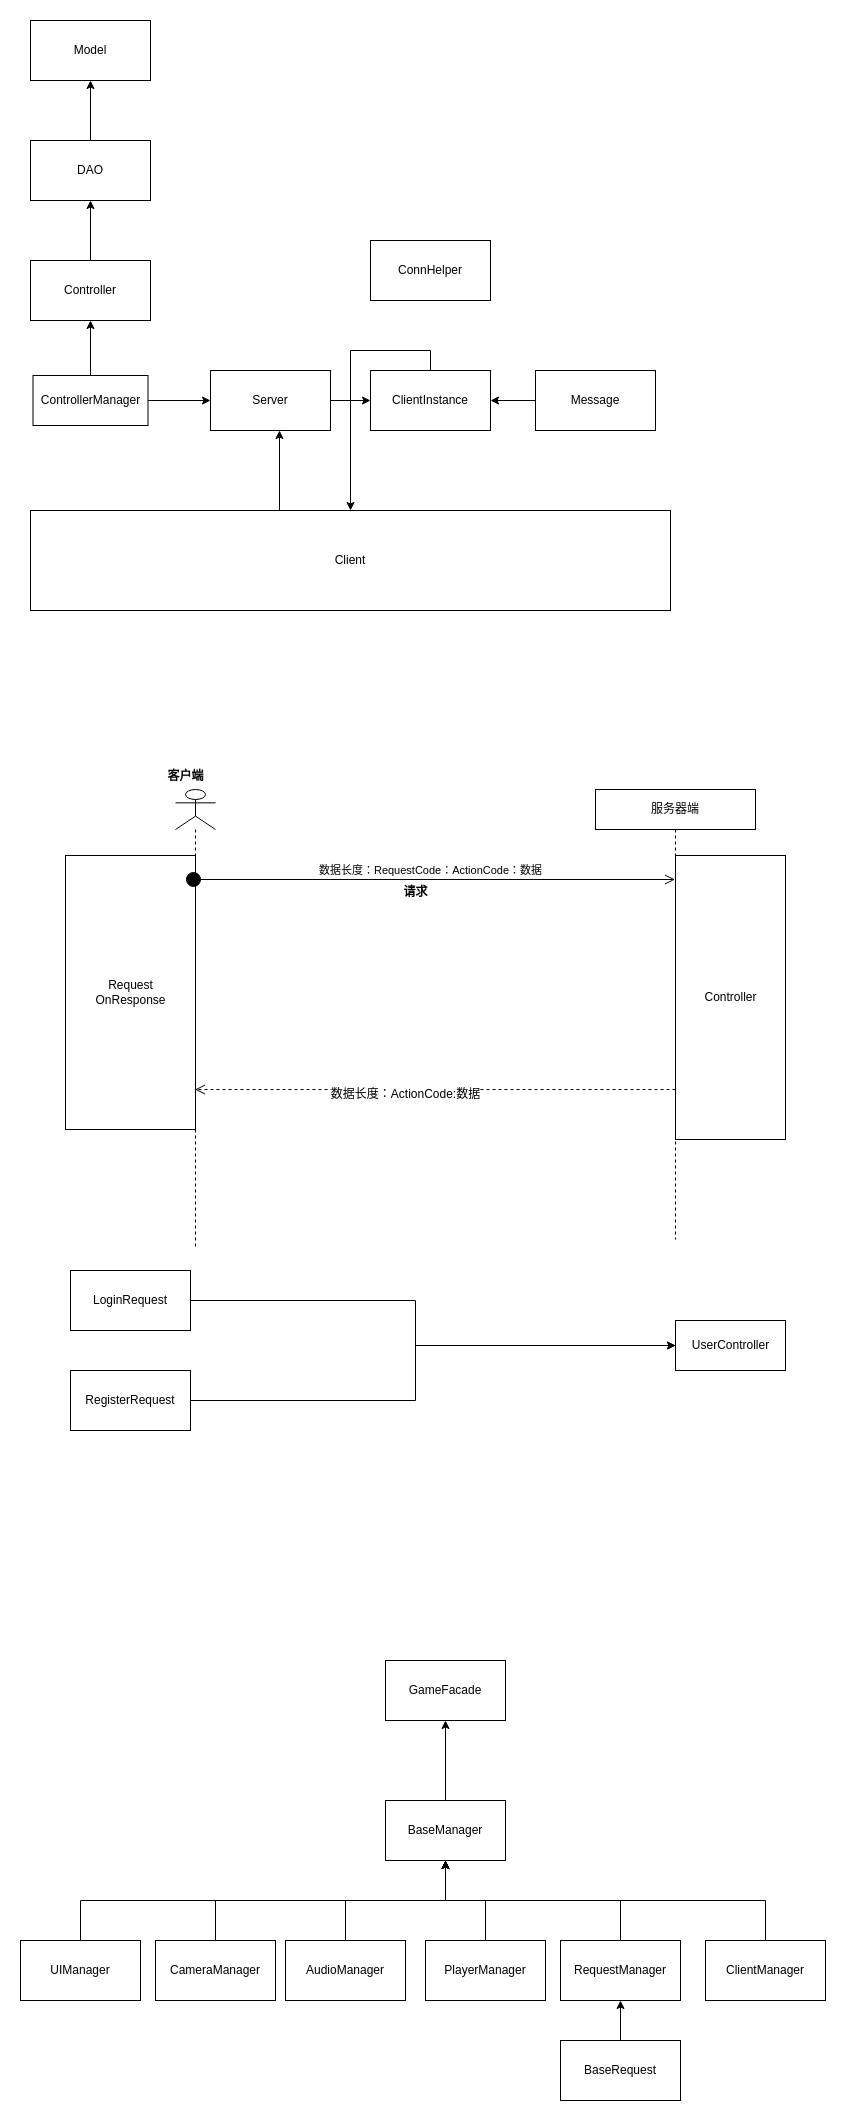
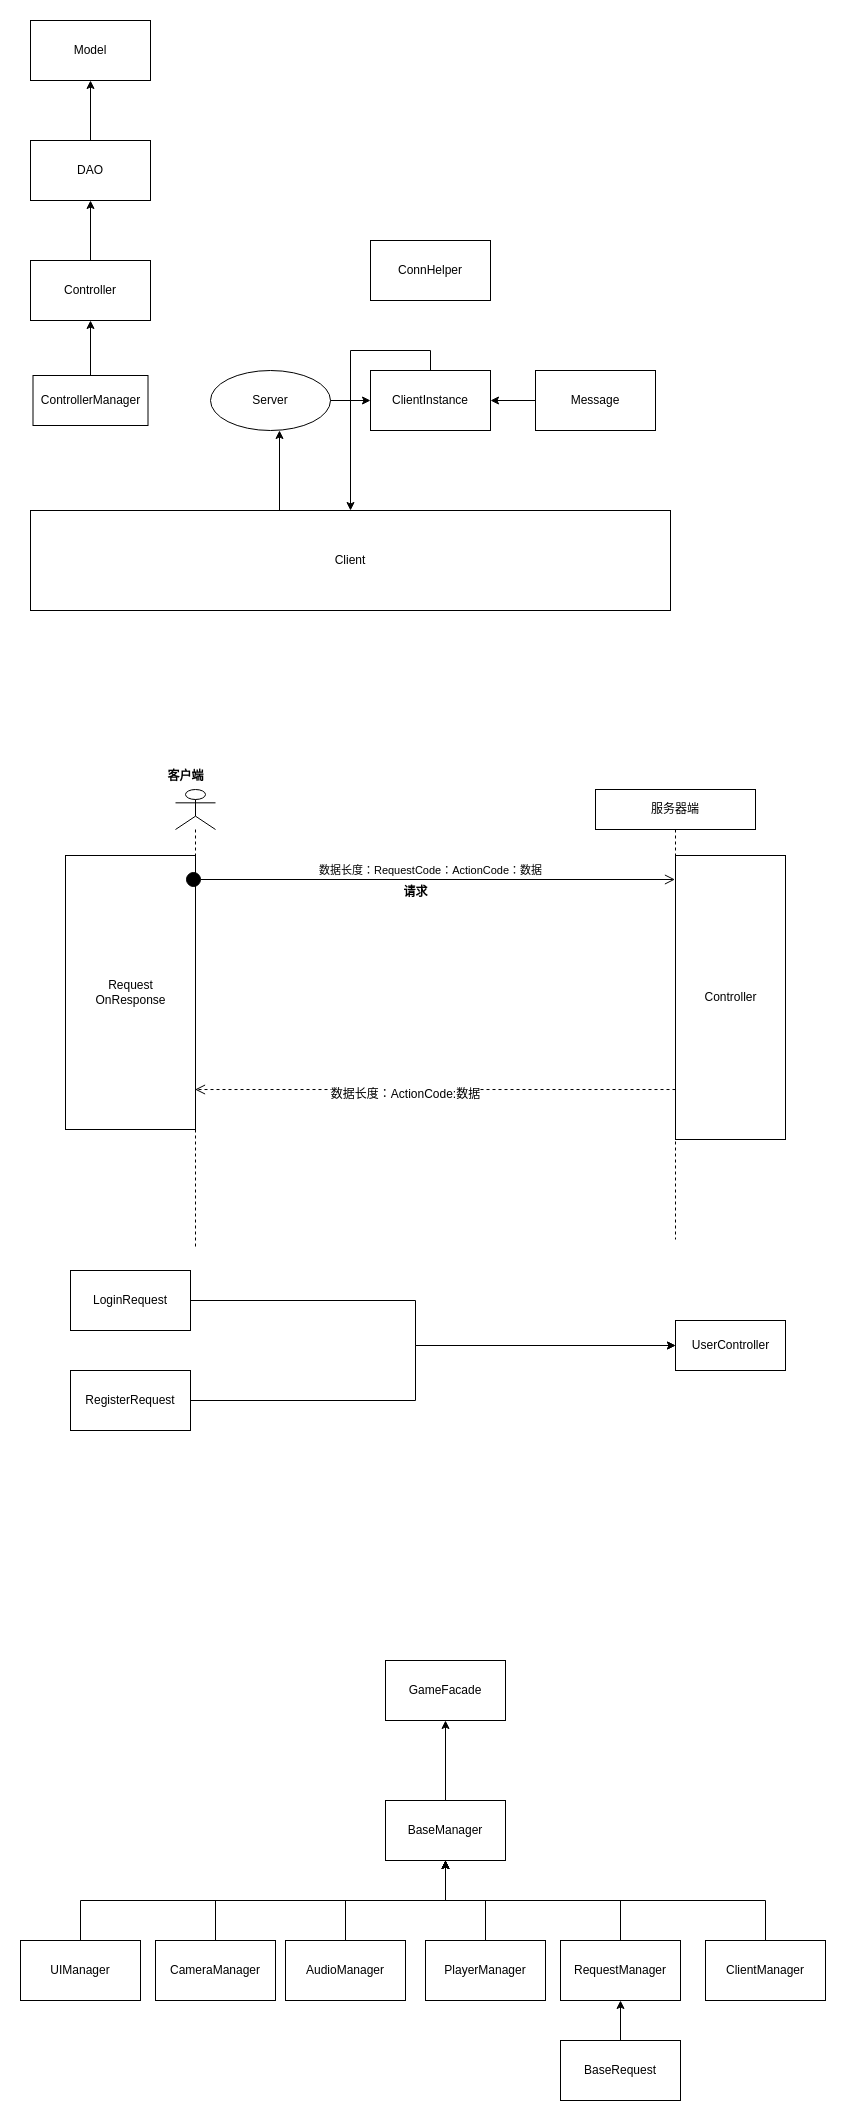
  <mxCell id="0" />
  <mxCell id="1" parent="0" />
  <mxCell id="2" style="edgeStyle=orthogonalEdgeStyle;rounded=0;html=1;exitX=1;exitY=0.5;entryX=0;entryY=0.5;jettySize=auto;orthogonalLoop=1;" edge="1" parent="1" source="3" target="13"><mxGeometry relative="1" as="geometry" /></mxCell>
- <mxCell id="3" value="Server" style="rounded=0;whiteSpace=wrap;html=1;fillColor=none;" vertex="1" parent="1"><mxGeometry x="210" y="370" width="120" height="60" as="geometry" /></mxCell>
+ <mxCell id="3" value="Server" style="ellipse;whiteSpace=wrap;html=1;fillColor=none;" vertex="1" parent="1"><mxGeometry x="210" y="370" width="120" height="60" as="geometry" /></mxCell>
  <mxCell id="4" style="edgeStyle=orthogonalEdgeStyle;rounded=0;html=1;exitX=0.5;exitY=0;entryX=0.575;entryY=1;entryPerimeter=0;jettySize=auto;orthogonalLoop=1;" edge="1" parent="1" source="5" target="3"><mxGeometry relative="1" as="geometry"><Array as="points"><mxPoint x="279" y="510" /></Array></mxGeometry></mxCell>
  <mxCell id="5" value="Client" style="rounded=0;whiteSpace=wrap;html=1;fillColor=none;" vertex="1" parent="1"><mxGeometry x="30" y="510" width="640" height="100" as="geometry" /></mxCell>
  <mxCell id="6" style="edgeStyle=orthogonalEdgeStyle;rounded=0;html=1;exitX=0.5;exitY=0;jettySize=auto;orthogonalLoop=1;" edge="1" parent="1" source="7" target="9"><mxGeometry relative="1" as="geometry" /></mxCell>
  <mxCell id="7" value="Controller" style="rounded=0;whiteSpace=wrap;html=1;fillColor=none;" vertex="1" parent="1"><mxGeometry x="30" y="260" width="120" height="60" as="geometry" /></mxCell>
  <mxCell id="8" style="edgeStyle=orthogonalEdgeStyle;rounded=0;html=1;exitX=0.5;exitY=0;jettySize=auto;orthogonalLoop=1;" edge="1" parent="1" source="9" target="10"><mxGeometry relative="1" as="geometry" /></mxCell>
  <mxCell id="9" value="DAO" style="rounded=0;whiteSpace=wrap;html=1;fillColor=none;" vertex="1" parent="1"><mxGeometry x="30" y="140" width="120" height="60" as="geometry" /></mxCell>
  <mxCell id="10" value="Model" style="rounded=0;whiteSpace=wrap;html=1;fillColor=none;" vertex="1" parent="1"><mxGeometry x="30" y="20" width="120" height="60" as="geometry" /></mxCell>
  <mxCell id="11" value="ConnHelper" style="rounded=0;whiteSpace=wrap;html=1;fillColor=none;" vertex="1" parent="1"><mxGeometry x="370" y="240" width="120" height="60" as="geometry" /></mxCell>
  <mxCell id="12" style="edgeStyle=orthogonalEdgeStyle;rounded=0;html=1;exitX=0.5;exitY=0;jettySize=auto;orthogonalLoop=1;" edge="1" parent="1" source="13" target="5"><mxGeometry relative="1" as="geometry" /></mxCell>
  <mxCell id="13" value="ClientInstance" style="rounded=0;whiteSpace=wrap;html=1;fillColor=none;" vertex="1" parent="1"><mxGeometry x="370" y="370" width="120" height="60" as="geometry" /></mxCell>
  <mxCell id="14" style="edgeStyle=orthogonalEdgeStyle;rounded=0;html=1;exitX=0;exitY=0.5;jettySize=auto;orthogonalLoop=1;" edge="1" parent="1" source="15" target="13"><mxGeometry relative="1" as="geometry" /></mxCell>
  <mxCell id="15" value="Message" style="rounded=0;whiteSpace=wrap;html=1;fillColor=none;" vertex="1" parent="1"><mxGeometry x="535" y="370" width="120" height="60" as="geometry" /></mxCell>
  <mxCell id="16" value="" style="shape=umlLifeline;participant=umlActor;perimeter=lifelinePerimeter;whiteSpace=wrap;html=1;container=1;collapsible=0;recursiveResize=0;verticalAlign=top;spacingTop=36;labelBackgroundColor=#ffffff;outlineConnect=0;fillColor=none;" vertex="1" parent="1"><mxGeometry x="175" y="789" width="40" height="460" as="geometry" /></mxCell>
  <mxCell id="17" value="数据长度：RequestCode：ActionCode：数据" style="html=1;verticalAlign=bottom;startArrow=circle;startFill=1;endArrow=open;startSize=6;endSize=8;" edge="1" parent="16" target="19"><mxGeometry width="80" relative="1" as="geometry"><mxPoint x="10" y="90" as="sourcePoint" /><mxPoint x="90" y="90" as="targetPoint" /></mxGeometry></mxCell>
  <mxCell id="18" value="客户端" style="text;html=1;align=center;fontStyle=1;verticalAlign=middle;spacingLeft=3;spacingRight=3;strokeColor=none;rotatable=0;points=[[0,0.5],[1,0.5]];portConstraint=eastwest;fillColor=none;" vertex="1" parent="1"><mxGeometry x="145" y="763" width="80" height="26" as="geometry" /></mxCell>
  <mxCell id="19" value="服务器端" style="shape=umlLifeline;perimeter=lifelinePerimeter;whiteSpace=wrap;html=1;container=1;collapsible=0;recursiveResize=0;outlineConnect=0;fillColor=none;" vertex="1" parent="1"><mxGeometry x="595" y="789" width="160" height="450" as="geometry" /></mxCell>
  <mxCell id="20" value="" style="html=1;verticalAlign=bottom;endArrow=open;dashed=1;endSize=8;exitX=0;exitY=0.824;exitPerimeter=0;" edge="1" parent="1" source="24" target="16"><mxGeometry relative="1" as="geometry"><mxPoint x="645" y="1089" as="sourcePoint" /><mxPoint x="565" y="1089" as="targetPoint" /></mxGeometry></mxCell>
  <mxCell id="21" value="数据长度：ActionCode:数据" style="text;html=1;resizable=0;points=[];align=center;verticalAlign=middle;labelBackgroundColor=#ffffff;" vertex="1" connectable="0" parent="20"><mxGeometry x="0.129" y="4" relative="1" as="geometry"><mxPoint as="offset" /></mxGeometry></mxCell>
  <mxCell id="22" value="请求" style="text;html=1;align=center;fontStyle=1;verticalAlign=middle;spacingLeft=3;spacingRight=3;strokeColor=none;rotatable=0;points=[[0,0.5],[1,0.5]];portConstraint=eastwest;fillColor=none;" vertex="1" parent="1"><mxGeometry x="375" y="879" width="80" height="26" as="geometry" /></mxCell>
  <mxCell id="23" value="Request&lt;div&gt;OnResponse&lt;/div&gt;" style="html=1;fillColor=none;" vertex="1" parent="1"><mxGeometry x="65" y="855" width="130" height="274" as="geometry" /></mxCell>
  <mxCell id="24" value="Controller" style="html=1;fillColor=none;" vertex="1" parent="1"><mxGeometry x="675" y="855" width="110" height="284" as="geometry" /></mxCell>
- <mxCell id="25" style="edgeStyle=orthogonalEdgeStyle;rounded=0;html=1;exitX=1;exitY=0.5;jettySize=auto;orthogonalLoop=1;" edge="1" parent="1" source="27" target="3"><mxGeometry relative="1" as="geometry" /></mxCell>
  <mxCell id="26" style="edgeStyle=orthogonalEdgeStyle;rounded=0;html=1;exitX=0.5;exitY=0;entryX=0.5;entryY=1;jettySize=auto;orthogonalLoop=1;" edge="1" parent="1" source="27" target="7"><mxGeometry relative="1" as="geometry" /></mxCell>
  <mxCell id="27" value="ControllerManager" style="html=1;fillColor=none;" vertex="1" parent="1"><mxGeometry x="32.5" y="375" width="115" height="50" as="geometry" /></mxCell>
  <mxCell id="28" style="edgeStyle=orthogonalEdgeStyle;rounded=0;html=1;exitX=0.5;exitY=0;jettySize=auto;orthogonalLoop=1;" edge="1" parent="1" source="29" target="42"><mxGeometry relative="1" as="geometry" /></mxCell>
  <mxCell id="29" value="AudioManager" style="rounded=0;whiteSpace=wrap;html=1;fillColor=none;" vertex="1" parent="1"><mxGeometry x="285" y="1940" width="120" height="60" as="geometry" /></mxCell>
  <mxCell id="30" style="edgeStyle=orthogonalEdgeStyle;rounded=0;html=1;exitX=0.5;exitY=0;jettySize=auto;orthogonalLoop=1;" edge="1" parent="1" source="31" target="42"><mxGeometry relative="1" as="geometry" /></mxCell>
  <mxCell id="31" value="PlayerManager" style="rounded=0;whiteSpace=wrap;html=1;fillColor=none;" vertex="1" parent="1"><mxGeometry x="425" y="1940" width="120" height="60" as="geometry" /></mxCell>
  <mxCell id="32" value="GameFacade" style="rounded=0;whiteSpace=wrap;html=1;fillColor=none;" vertex="1" parent="1"><mxGeometry x="385" y="1660" width="120" height="60" as="geometry" /></mxCell>
  <mxCell id="33" style="edgeStyle=orthogonalEdgeStyle;rounded=0;html=1;exitX=0.5;exitY=0;jettySize=auto;orthogonalLoop=1;" edge="1" parent="1" source="34" target="38"><mxGeometry relative="1" as="geometry" /></mxCell>
  <mxCell id="34" value="BaseRequest" style="rounded=0;whiteSpace=wrap;html=1;fillColor=none;" vertex="1" parent="1"><mxGeometry x="560" y="2040" width="120" height="60" as="geometry" /></mxCell>
  <mxCell id="35" style="edgeStyle=orthogonalEdgeStyle;rounded=0;html=1;exitX=0.5;exitY=0;jettySize=auto;orthogonalLoop=1;endArrow=none;" edge="1" parent="1" source="36" target="42"><mxGeometry relative="1" as="geometry" /></mxCell>
  <mxCell id="36" value="ClientManager" style="rounded=0;whiteSpace=wrap;html=1;fillColor=none;" vertex="1" parent="1"><mxGeometry x="705" y="1940" width="120" height="60" as="geometry" /></mxCell>
  <mxCell id="37" style="edgeStyle=orthogonalEdgeStyle;rounded=0;html=1;exitX=0.5;exitY=0;jettySize=auto;orthogonalLoop=1;" edge="1" parent="1" source="38" target="42"><mxGeometry relative="1" as="geometry" /></mxCell>
  <mxCell id="38" value="RequestManager" style="rounded=0;whiteSpace=wrap;html=1;fillColor=none;" vertex="1" parent="1"><mxGeometry x="560" y="1940" width="120" height="60" as="geometry" /></mxCell>
  <mxCell id="39" style="edgeStyle=orthogonalEdgeStyle;rounded=0;html=1;exitX=0.5;exitY=0;jettySize=auto;orthogonalLoop=1;" edge="1" parent="1" source="40" target="42"><mxGeometry relative="1" as="geometry" /></mxCell>
  <mxCell id="40" value="CameraManager" style="rounded=0;whiteSpace=wrap;html=1;fillColor=none;" vertex="1" parent="1"><mxGeometry x="155" y="1940" width="120" height="60" as="geometry" /></mxCell>
  <mxCell id="41" style="edgeStyle=orthogonalEdgeStyle;rounded=0;html=1;exitX=0.5;exitY=0;jettySize=auto;orthogonalLoop=1;" edge="1" parent="1" source="42" target="32"><mxGeometry relative="1" as="geometry" /></mxCell>
  <mxCell id="42" value="BaseManager" style="rounded=0;whiteSpace=wrap;html=1;fillColor=none;" vertex="1" parent="1"><mxGeometry x="385" y="1800" width="120" height="60" as="geometry" /></mxCell>
  <mxCell id="43" style="edgeStyle=orthogonalEdgeStyle;rounded=0;html=1;exitX=0.5;exitY=0;entryX=0.5;entryY=1;jettySize=auto;orthogonalLoop=1;" edge="1" parent="1" source="44" target="42"><mxGeometry relative="1" as="geometry" /></mxCell>
  <mxCell id="44" value="UIManager" style="rounded=0;whiteSpace=wrap;html=1;fillColor=none;" vertex="1" parent="1"><mxGeometry x="20" y="1940" width="120" height="60" as="geometry" /></mxCell>
  <mxCell id="45" value="UserController" style="html=1;fillColor=none;" vertex="1" parent="1"><mxGeometry x="675" y="1320" width="110" height="50" as="geometry" /></mxCell>
  <mxCell id="46" style="edgeStyle=orthogonalEdgeStyle;rounded=0;html=1;exitX=1;exitY=0.5;jettySize=auto;orthogonalLoop=1;" edge="1" parent="1" source="47" target="45"><mxGeometry relative="1" as="geometry"><Array as="points"><mxPoint x="415" y="1300" /><mxPoint x="415" y="1345" /></Array></mxGeometry></mxCell>
  <mxCell id="47" value="LoginRequest" style="rounded=0;whiteSpace=wrap;html=1;fillColor=none;" vertex="1" parent="1"><mxGeometry x="70" y="1270" width="120" height="60" as="geometry" /></mxCell>
  <mxCell id="48" style="edgeStyle=orthogonalEdgeStyle;rounded=0;html=1;exitX=1;exitY=0.5;jettySize=auto;orthogonalLoop=1;" edge="1" parent="1" source="49" target="45"><mxGeometry relative="1" as="geometry"><Array as="points"><mxPoint x="415" y="1400" /><mxPoint x="415" y="1345" /></Array></mxGeometry></mxCell>
  <mxCell id="49" value="RegisterRequest" style="rounded=0;whiteSpace=wrap;html=1;fillColor=none;" vertex="1" parent="1"><mxGeometry x="70" y="1370" width="120" height="60" as="geometry" /></mxCell>
